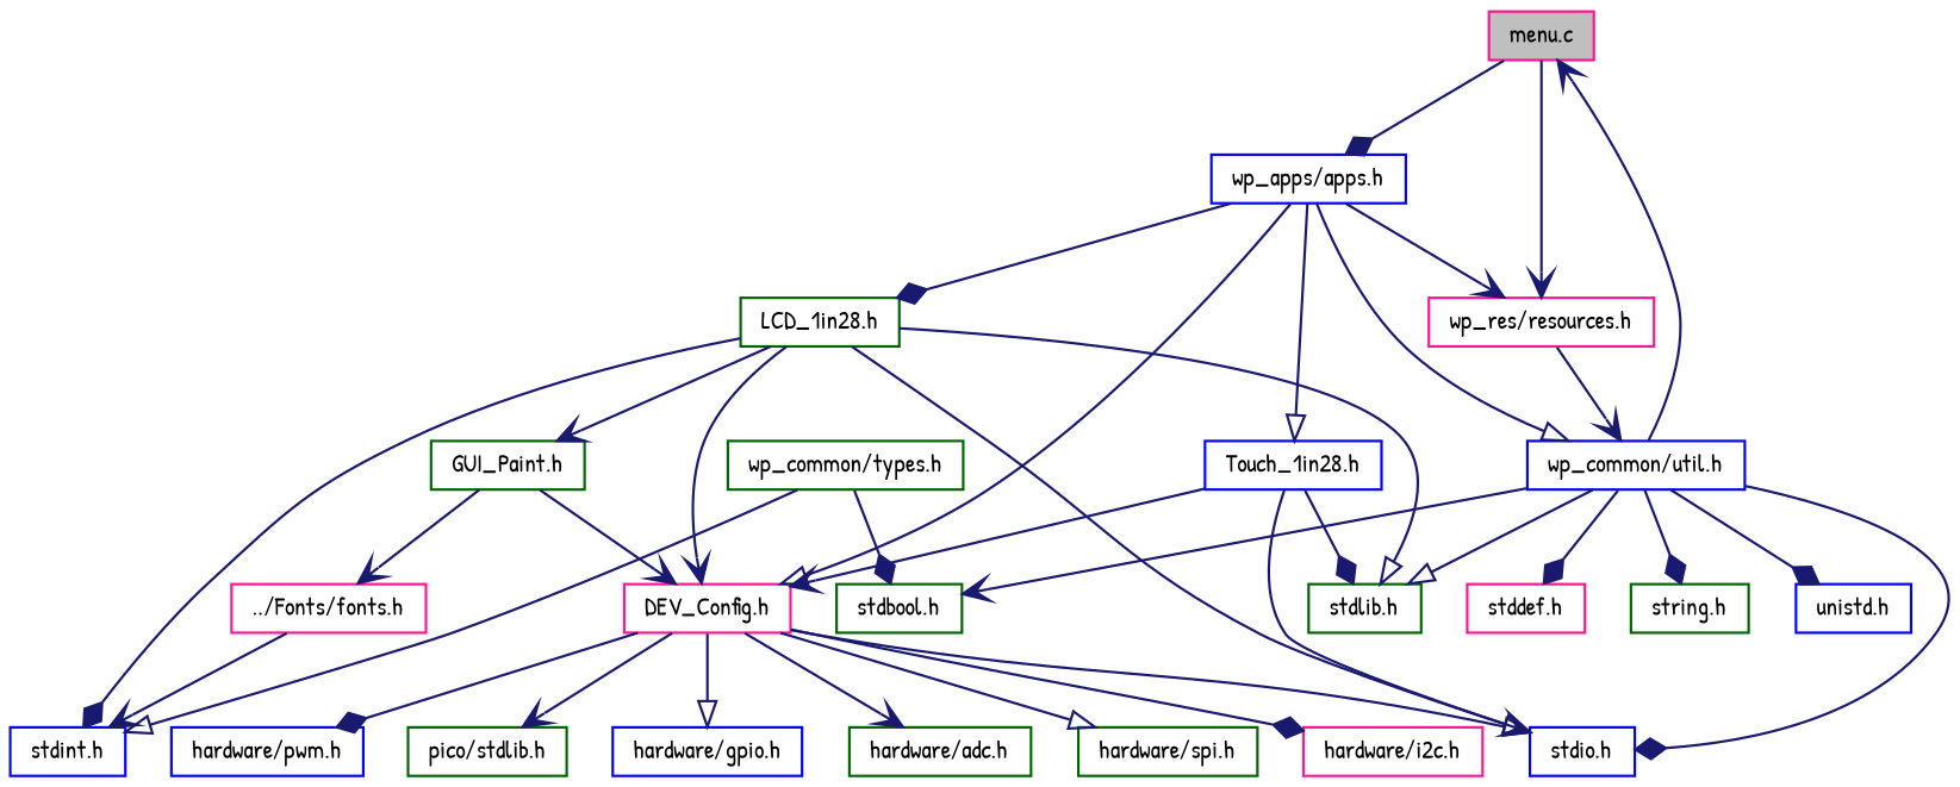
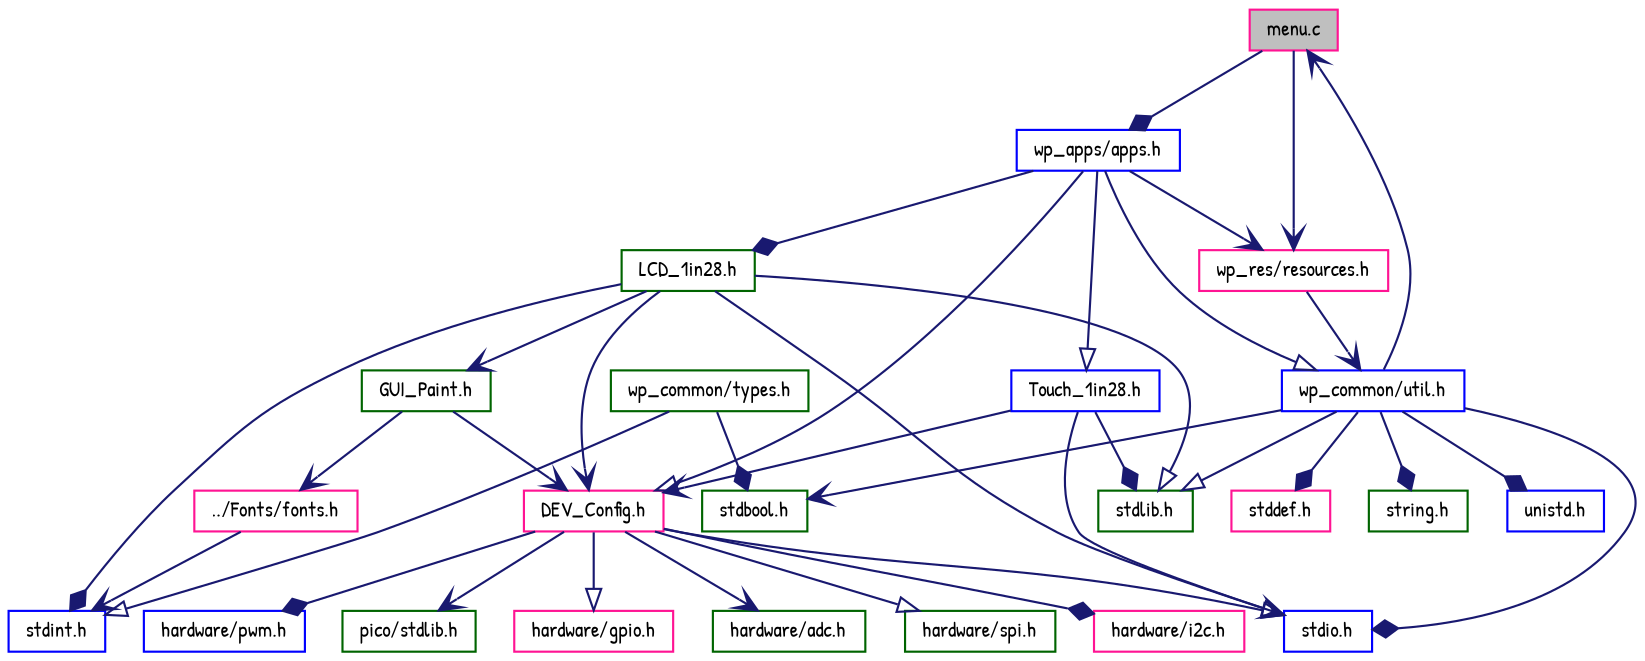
  digraph {
    fontname="Patrick Hand"
    node [color=darkgreen fontname="Patrick Hand" fontsize=10 shape=record]
    edge [arrowhead=vee color=midnightblue fontname="Patrick Hand" fontsize=10 labelfontname=Helvetica labelfontsize=10 style=solid]
    n1 [color=deeppink fillcolor=grey75 fontcolor=black height=0.2 label="menu.c" style=filled width=0.4]
    n2 [color=blue height=0.2 label="wp_apps/apps.h" width=0.4]
    n3 [color=deeppink height=0.2 label="wp_res/resources.h" width=0.4]
    n4 [color=blue height=0.2 label="wp_common/util.h" width=0.4]
    n5 [color=deeppink height=0.2 label="DEV_Config.h" width=0.4]
    n6 [height=0.2 label="LCD_1in28.h" width=0.4]
    n7 [color=blue height=0.2 label="Touch_1in28.h" width=0.4]
    n8 [height=0.2 label="stdbool.h" width=0.4]
    n9 [color=deeppink height=0.2 label="stddef.h" width=0.4]
    n10 [color=blue height=0.2 label="stdio.h" width=0.4]
    n11 [height=0.2 label="stdlib.h" width=0.4]
    n12 [height=0.2 label="string.h" width=0.4]
    n13 [color=blue height=0.2 label="unistd.h" width=0.4]
    n14 [height=0.2 label="pico/stdlib.h" width=0.4]
-   n15 [color=blue height=0.2 label="hardware/gpio.h" width=0.4]
+   n15 [color=deeppink height=0.2 label="hardware/gpio.h" width=0.4]
    n16 [height=0.2 label="hardware/adc.h" width=0.4]
    n17 [height=0.2 label="hardware/spi.h" width=0.4]
    n18 [color=deeppink height=0.2 label="hardware/i2c.h" width=0.4]
    n19 [color=blue height=0.2 label="hardware/pwm.h" width=0.4]
    n20 [color=blue height=0.2 label="stdint.h" width=0.4]
    n21 [height=0.2 label="GUI_Paint.h" width=0.4]
    n22 [height=0.2 label="wp_common/types.h" width=0.4]
    n23 [color=deeppink height=0.2 label="../Fonts/fonts.h" width=0.4]
    n1 -> n2 [arrowhead=diamond]
    n1 -> n3
    n2 -> n3
    n2 -> n4 [arrowhead=onormal]
    n2 -> n5 [arrowhead=onormal]
    n2 -> n6 [arrowhead=diamond]
    n2 -> n7 [arrowhead=onormal]
    n3 -> n4
    n4 -> n1
    n4 -> n8
    n4 -> n9 [arrowhead=diamond]
    n4 -> n10 [arrowhead=diamond]
    n4 -> n11 [arrowhead=onormal]
    n4 -> n12 [arrowhead=diamond]
    n4 -> n13 [arrowhead=diamond]
    n5 -> n10 [arrowhead=onormal]
    n5 -> n14
    n5 -> n15 [arrowhead=onormal]
    n5 -> n16
    n5 -> n17 [arrowhead=onormal]
    n5 -> n18 [arrowhead=diamond]
    n5 -> n19 [arrowhead=diamond]
    n6 -> n5
    n6 -> n10 [arrowhead=onormal]
    n6 -> n11 [arrowhead=onormal]
    n6 -> n20 [arrowhead=diamond]
    n6 -> n21
    n7 -> n5
    n7 -> n10
    n7 -> n11 [arrowhead=diamond]
    n21 -> n5
    n21 -> n23
    n22 -> n8 [arrowhead=diamond]
    n22 -> n20 [arrowhead=onormal]
    n23 -> n20
  }
